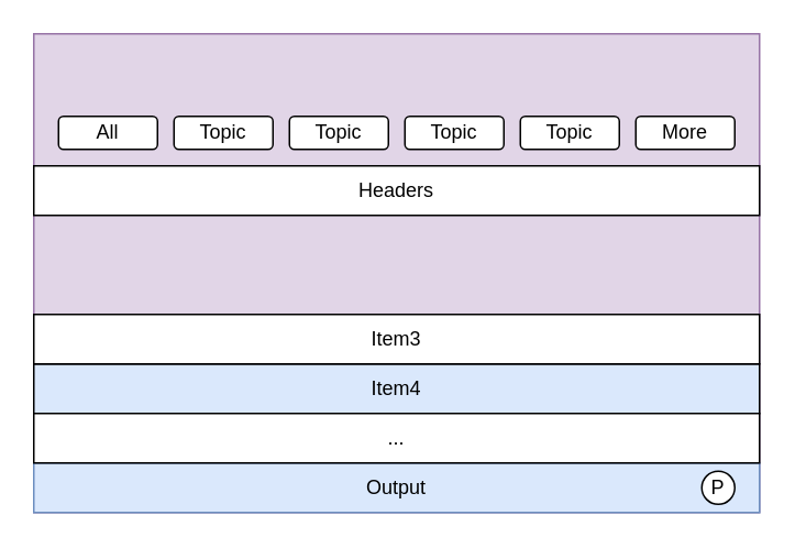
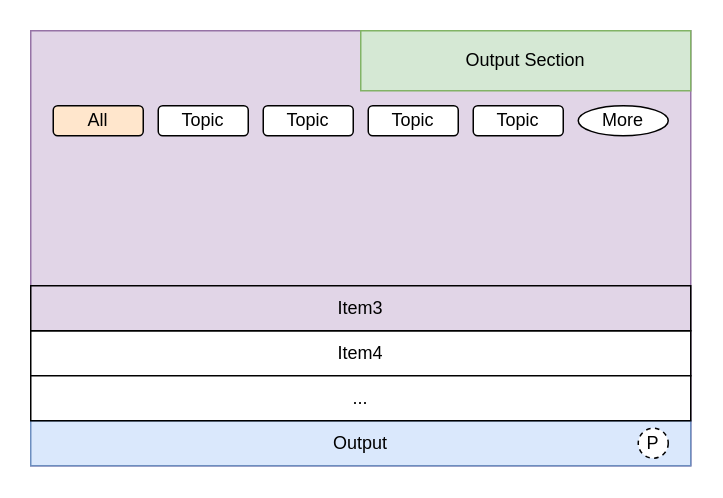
  <mxCell id="0" />
  <mxCell id="1" parent="0" />
  <mxCell id="2" value="" style="rounded=0;whiteSpace=wrap;html=1;fillColor=#e1d5e7;strokeColor=#9673a6;" vertex="1" parent="1"><mxGeometry x="20" y="20" width="440" height="290" as="geometry" /></mxCell>
- <mxCell id="4" value="All" style="rounded=1;whiteSpace=wrap;html=1;" vertex="1" parent="1"><mxGeometry x="35" y="70" width="60" height="20" as="geometry" /></mxCell>
+ <mxCell id="3" value="Output Section" style="rounded=0;whiteSpace=wrap;html=1;fillColor=#d5e8d4;strokeColor=#82b366;" vertex="1" parent="1"><mxGeometry x="240" y="20" width="220" height="40" as="geometry" /></mxCell>
+ <mxCell id="4" value="All" style="rounded=1;whiteSpace=wrap;html=1;fillColor=#ffe6cc;" vertex="1" parent="1"><mxGeometry x="35" y="70" width="60" height="20" as="geometry" /></mxCell>
  <mxCell id="5" value="Topic" style="rounded=1;whiteSpace=wrap;html=1;" vertex="1" parent="1"><mxGeometry x="175" y="70" width="60" height="20" as="geometry" /></mxCell>
  <mxCell id="6" value="Topic" style="rounded=1;whiteSpace=wrap;html=1;" vertex="1" parent="1"><mxGeometry x="105" y="70" width="60" height="20" as="geometry" /></mxCell>
  <mxCell id="7" value="Topic" style="rounded=1;whiteSpace=wrap;html=1;" vertex="1" parent="1"><mxGeometry x="245" y="70" width="60" height="20" as="geometry" /></mxCell>
  <mxCell id="8" value="Topic" style="rounded=1;whiteSpace=wrap;html=1;" vertex="1" parent="1"><mxGeometry x="315" y="70" width="60" height="20" as="geometry" /></mxCell>
- <mxCell id="9" value="More" style="rounded=1;whiteSpace=wrap;html=1;" vertex="1" parent="1"><mxGeometry x="385" y="70" width="60" height="20" as="geometry" /></mxCell>
+ <mxCell id="9" value="More" style="ellipse;whiteSpace=wrap;html=1;" vertex="1" parent="1"><mxGeometry x="385" y="70" width="60" height="20" as="geometry" /></mxCell>
  <mxCell id="10" value="Output" style="rounded=0;whiteSpace=wrap;html=1;fillColor=#dae8fc;strokeColor=#6c8ebf;" vertex="1" parent="1"><mxGeometry x="20" y="280" width="440" height="30" as="geometry" /></mxCell>
- <mxCell id="11" value="P" style="ellipse;whiteSpace=wrap;html=1;aspect=fixed;" vertex="1" parent="1"><mxGeometry x="425" y="285" width="20" height="20" as="geometry" /></mxCell>
- <mxCell id="12" value="Headers" style="rounded=0;whiteSpace=wrap;html=1;" vertex="1" parent="1"><mxGeometry x="20" y="100" width="440" height="30" as="geometry" /></mxCell>
- <mxCell id="13" value="Item4" style="rounded=0;whiteSpace=wrap;html=1;fillColor=#dae8fc;" vertex="1" parent="1"><mxGeometry x="20" y="220" width="440" height="30" as="geometry" /></mxCell>
- <mxCell id="14" value="Item3" style="rounded=0;whiteSpace=wrap;html=1;" vertex="1" parent="1"><mxGeometry x="20" y="190" width="440" height="30" as="geometry" /></mxCell>
+ <mxCell id="11" value="P" style="ellipse;whiteSpace=wrap;html=1;aspect=fixed;dashed=1;" vertex="1" parent="1"><mxGeometry x="425" y="285" width="20" height="20" as="geometry" /></mxCell>
+ <mxCell id="13" value="Item4" style="rounded=0;whiteSpace=wrap;html=1;" vertex="1" parent="1"><mxGeometry x="20" y="220" width="440" height="30" as="geometry" /></mxCell>
+ <mxCell id="14" value="Item3" style="rounded=0;whiteSpace=wrap;html=1;fillColor=#e1d5e7;" vertex="1" parent="1"><mxGeometry x="20" y="190" width="440" height="30" as="geometry" /></mxCell>
  <mxCell id="15" value="..." style="rounded=0;whiteSpace=wrap;html=1;" vertex="1" parent="1"><mxGeometry x="20" y="250" width="440" height="30" as="geometry" /></mxCell>
